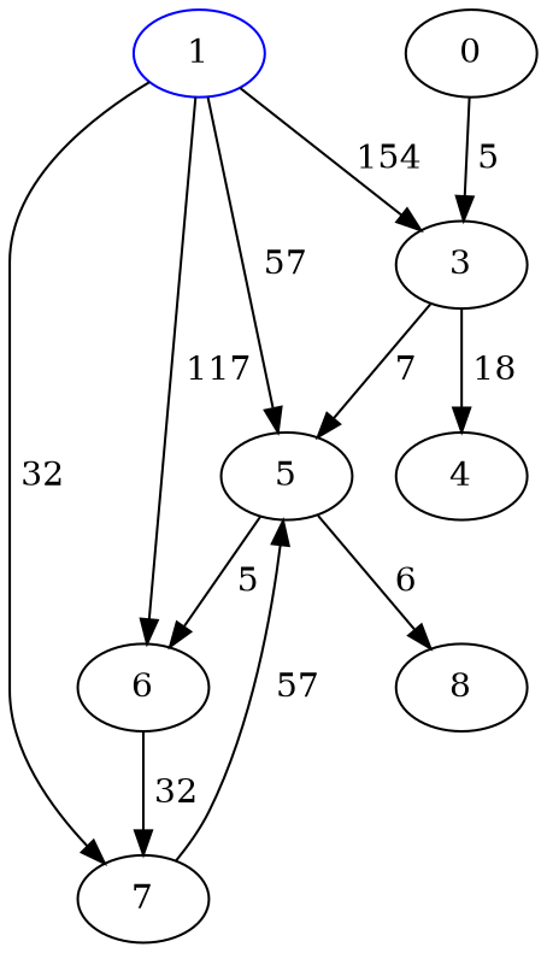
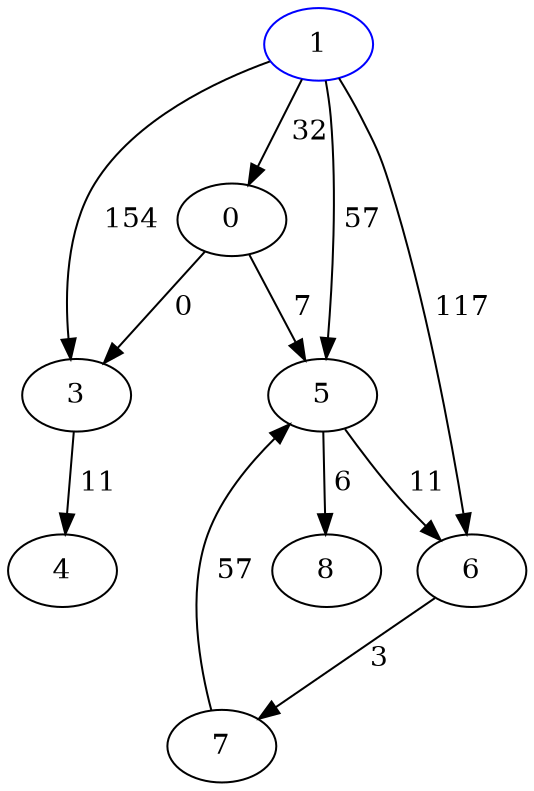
  digraph {
    node [color=black]
    1 [color=blue]
    n2 [label=0]
    3
    5
    6
    4
    8
    7
-   1 -> 7 [label=" 32"]
+   1 -> n2 [label=" 32"]
    1 -> 3 [label=" 154"]
    1 -> 5 [label=" 57"]
    1 -> 6 [label=" 117"]
-   n2 -> 3 [label=" 5"]
-   3 -> 5 [label=" 7"]
-   3 -> 4 [label=" 18"]
-   5 -> 6 [label=" 5"]
+   n2 -> 3 [label=" 0"]
+   n2 -> 5 [label=" 7"]
+   3 -> 4 [label=" 11"]
+   5 -> 6 [label=" 11"]
    5 -> 8 [label=" 6"]
-   6 -> 7 [label=" 32"]
+   6 -> 7 [label=" 3"]
    7 -> 5 [label=" 57"]
  }
